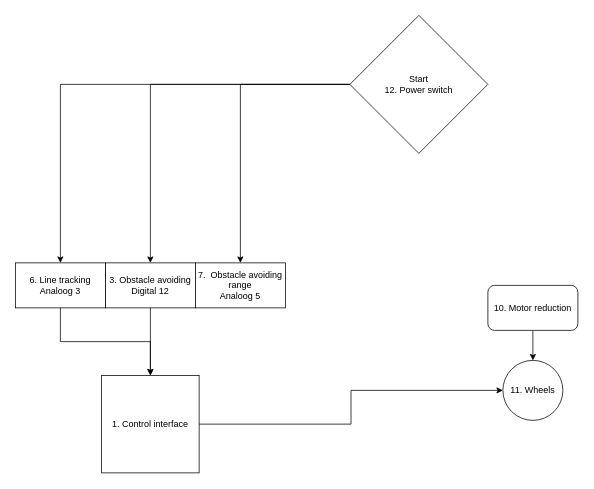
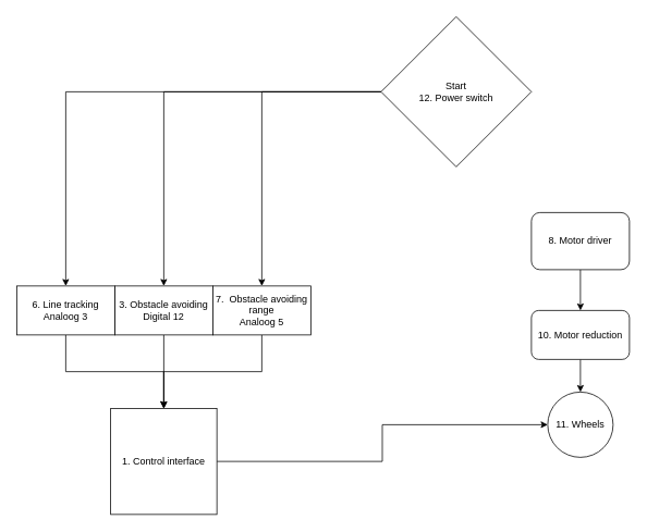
  <mxCell id="0" />
  <mxCell id="1" parent="0" />
  <mxCell id="2" style="edgeStyle=orthogonalEdgeStyle;rounded=0;orthogonalLoop=1;jettySize=auto;html=1;entryX=0.5;entryY=0;entryDx=0;entryDy=0;" edge="1" parent="1" source="3" target="18"><mxGeometry relative="1" as="geometry" /></mxCell>
  <mxCell id="3" value="3. Obstacle avoiding&lt;br&gt;Digital 12" style="rounded=0;whiteSpace=wrap;html=1;" vertex="1" parent="1"><mxGeometry x="140" y="350" width="120" height="60" as="geometry" /></mxCell>
  <mxCell id="4" style="edgeStyle=orthogonalEdgeStyle;rounded=0;orthogonalLoop=1;jettySize=auto;html=1;entryX=0.5;entryY=0;entryDx=0;entryDy=0;" edge="1" parent="1" source="5" target="18"><mxGeometry relative="1" as="geometry" /></mxCell>
  <mxCell id="5" value="6. Line tracking&lt;br&gt;Analoog 3" style="rounded=0;whiteSpace=wrap;html=1;" vertex="1" parent="1"><mxGeometry y="350" width="120" height="60" as="geometry" x="20" /></mxCell>
  <mxCell id="6" style="edgeStyle=orthogonalEdgeStyle;rounded=0;orthogonalLoop=1;jettySize=auto;html=1;entryX=0.5;entryY=0;entryDx=0;entryDy=0;exitX=0;exitY=0.5;exitDx=0;exitDy=0;" edge="1" parent="1" source="13" target="5"><mxGeometry relative="1" as="geometry" /></mxCell>
+ <mxCell id="7" style="edgeStyle=orthogonalEdgeStyle;rounded=0;orthogonalLoop=1;jettySize=auto;html=1;entryX=0.5;entryY=0;entryDx=0;entryDy=0;" edge="1" parent="1" source="8" target="18"><mxGeometry relative="1" as="geometry" /></mxCell>
  <mxCell id="8" value="7.&amp;nbsp; Obstacle avoiding range&lt;br&gt;Analoog 5" style="whiteSpace=wrap;html=1;" vertex="1" parent="1"><mxGeometry x="260" y="350" width="120" height="60" as="geometry" /></mxCell>
  <mxCell id="9" style="edgeStyle=orthogonalEdgeStyle;rounded=0;orthogonalLoop=1;jettySize=auto;html=1;exitX=0.5;exitY=1;exitDx=0;exitDy=0;" edge="1" parent="1" source="10" target="14"><mxGeometry relative="1" as="geometry" /></mxCell>
  <mxCell id="10" value="10. Motor reduction" style="rounded=1;whiteSpace=wrap;html=1;" vertex="1" parent="1"><mxGeometry x="650" y="380" width="120" height="60" as="geometry" /></mxCell>
  <mxCell id="11" style="edgeStyle=orthogonalEdgeStyle;rounded=0;orthogonalLoop=1;jettySize=auto;html=1;" edge="1" parent="1" source="13" target="3"><mxGeometry relative="1" as="geometry" /></mxCell>
  <mxCell id="12" style="edgeStyle=orthogonalEdgeStyle;rounded=0;orthogonalLoop=1;jettySize=auto;html=1;entryX=0.5;entryY=0;entryDx=0;entryDy=0;" edge="1" parent="1" source="13" target="8"><mxGeometry relative="1" as="geometry" /></mxCell>
  <mxCell id="13" value="Start&lt;br&gt;12. Power switch" style="rhombus;whiteSpace=wrap;html=1;aspect=fixed;" vertex="1" parent="1"><mxGeometry x="466" y="20" width="184" height="184" as="geometry" /></mxCell>
  <mxCell id="14" value="11. Wheels" style="ellipse;whiteSpace=wrap;html=1;aspect=fixed;" vertex="1" parent="1"><mxGeometry x="670" y="480" width="80" height="80" as="geometry" /></mxCell>
+ <mxCell id="15" style="edgeStyle=orthogonalEdgeStyle;rounded=0;orthogonalLoop=1;jettySize=auto;html=1;" edge="1" parent="1" source="16" target="10"><mxGeometry relative="1" as="geometry" /></mxCell>
+ <mxCell id="16" value="8. Motor driver" style="rounded=1;whiteSpace=wrap;html=1;" vertex="1" parent="1"><mxGeometry x="650" y="260" width="120" height="70" as="geometry" /></mxCell>
  <mxCell id="17" style="edgeStyle=orthogonalEdgeStyle;rounded=0;orthogonalLoop=1;jettySize=auto;html=1;" edge="1" parent="1" source="18" target="14"><mxGeometry relative="1" as="geometry" /></mxCell>
  <mxCell id="18" value="1. Control interface" style="whiteSpace=wrap;html=1;aspect=fixed;" vertex="1" parent="1"><mxGeometry x="135" y="500" width="130" height="130" as="geometry" /></mxCell>
